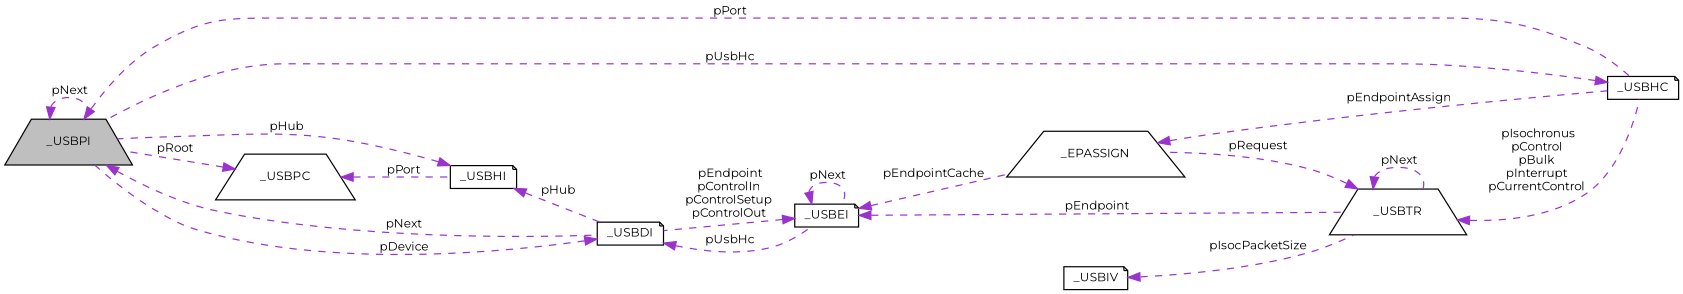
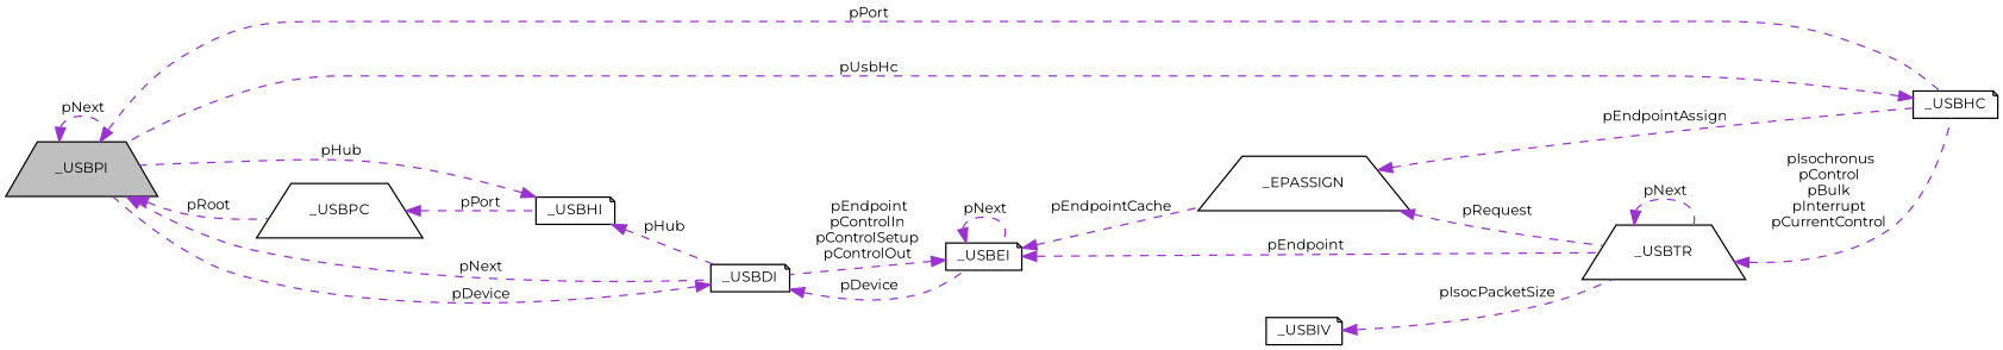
  digraph {
    fontname=Montserrat
    rankdir=LR
    node [color=black fillcolor=white fontname=Montserrat fontsize=10 shape=note style=filled]
    edge [color=darkorchid3 dir=back fontname=Montserrat fontsize=10 labelfontname=Helvetica labelfontsize=10 style=dashed]
    n1 [fillcolor=grey75 fontcolor=black height=0.2 label=_USBPI shape=trapezium width=0.4]
    n2 [height=0.2 label=_USBHC width=0.4]
    n3 [height=0.2 label=_USBDI width=0.4]
    n4 [height=0.2 label=_USBEI width=0.4]
    n5 [height=0.2 label=_USBHI width=0.4]
    n6 [height=0.2 label=_USBTR shape=trapezium width=0.4]
    n7 [height=0.2 label=_EPASSIGN shape=trapezium width=0.4]
    n8 [height=0.2 label=_USBIV width=0.4]
    n9 [height=0.2 label=_USBPC shape=trapezium width=0.4]
    n1 -> n1 [label=" pNext"]
    n1 -> n2 [label=" pPort"]
    n1 -> n3 [label=" pNext"]
    n2 -> n1 [label=" pUsbHc"]
    n3 -> n1 [label=" pDevice"]
-   n3 -> n4 [label=" pUsbHc"]
+   n3 -> n4 [label=" pDevice"]
    n4 -> n3 [label=" pEndpoint\npControlIn\npControlSetup\npControlOut"]
    n4 -> n4 [label=" pNext"]
    n4 -> n6 [label=" pEndpoint"]
    n4 -> n7 [label=" pEndpointCache"]
    n5 -> n1 [label=" pHub"]
    n5 -> n3 [label=" pHub"]
    n6 -> n2 [label=" pIsochronus\npControl\npBulk\npInterrupt\npCurrentControl"]
    n6 -> n6 [label=" pNext"]
-   n6 -> n7 [label=" pRequest"]
+   n7 -> n6 [label=" pRequest"]
    n7 -> n2 [label=" pEndpointAssign"]
    n8 -> n6 [label=" pIsocPacketSize"]
-   n9 -> n1 [label=" pRoot"]
+   n1 -> n9 [label=" pRoot"]
    n9 -> n5 [label=" pPort"]
  }
